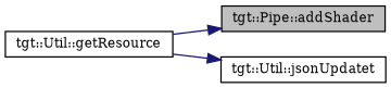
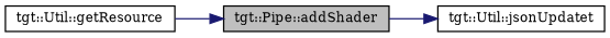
  digraph {
    fontname="DejaVu Serif"
    rankdir=LR
    node [color=black fillcolor=white fontname="DejaVu Serif" fontsize=10 shape=record style=filled]
    edge [color=midnightblue fontname="DejaVu Serif" fontsize=10 labelfontname=Helvetica labelfontsize=10 style=solid]
    n1 [fillcolor=grey75 fontcolor=black height=0.2 label="tgt::Pipe::addShader" width=0.4]
    n2 [height=0.2 label="tgt::Util::jsonUpdatet" width=0.4]
    n3 [height=0.2 label="tgt::Util::getResource" width=0.4]
-   n3 -> n2
+   n1 -> n2
    n3 -> n1
  }
